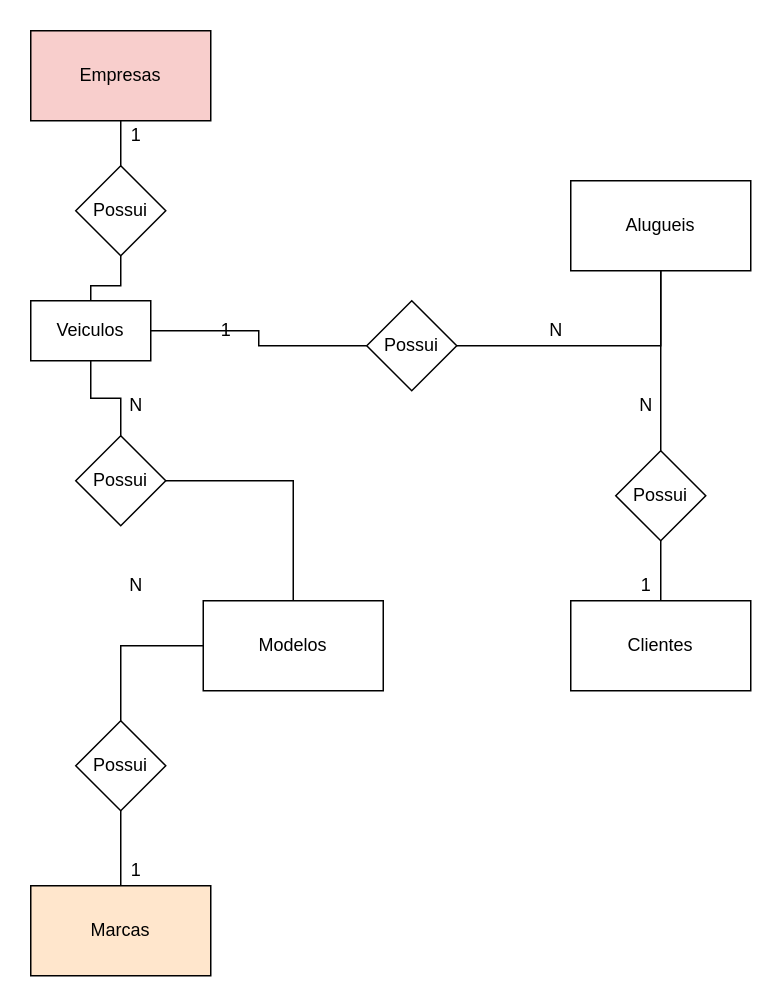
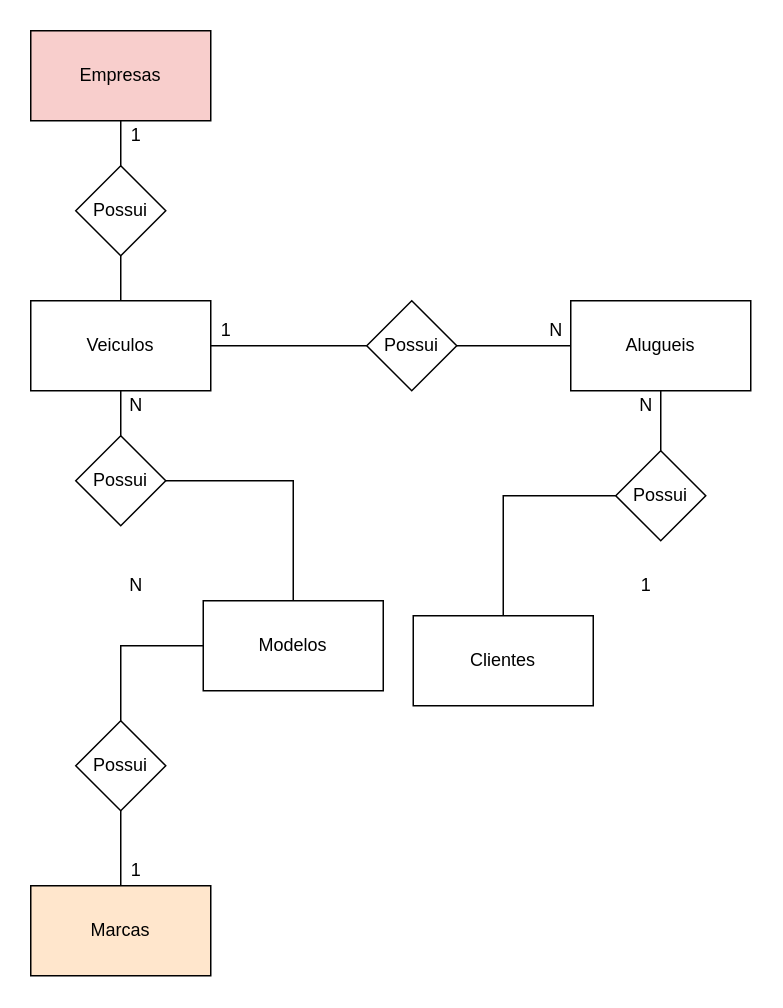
  <mxCell id="0" />
  <mxCell id="1" parent="0" />
  <mxCell id="2" value="&lt;font style=&quot;vertical-align: inherit&quot;&gt;&lt;font style=&quot;vertical-align: inherit&quot;&gt;Empresas&lt;/font&gt;&lt;/font&gt;" style="rounded=0;whiteSpace=wrap;html=1;fillColor=#f8cecc;" parent="1" vertex="1"><mxGeometry x="20" y="20" width="120" height="60" as="geometry" /></mxCell>
  <mxCell id="3" style="edgeStyle=orthogonalEdgeStyle;rounded=0;orthogonalLoop=1;jettySize=auto;html=1;entryX=0;entryY=0.5;entryDx=0;entryDy=0;startArrow=none;startFill=0;endArrow=none;endFill=0;" parent="1" source="4" target="15" edge="1"><mxGeometry relative="1" as="geometry" /></mxCell>
- <mxCell id="4" value="&lt;font style=&quot;vertical-align: inherit&quot;&gt;&lt;font style=&quot;vertical-align: inherit&quot;&gt;&lt;font style=&quot;vertical-align: inherit&quot;&gt;&lt;font style=&quot;vertical-align: inherit&quot;&gt;Veiculos&lt;/font&gt;&lt;/font&gt;&lt;/font&gt;&lt;/font&gt;" style="rounded=0;whiteSpace=wrap;html=1;" parent="1" vertex="1"><mxGeometry x="20" y="200" width="80" height="40" as="geometry" /></mxCell>
- <mxCell id="5" value="&lt;font style=&quot;vertical-align: inherit&quot;&gt;&lt;font style=&quot;vertical-align: inherit&quot;&gt;&lt;font style=&quot;vertical-align: inherit&quot;&gt;&lt;font style=&quot;vertical-align: inherit&quot;&gt;&lt;font style=&quot;vertical-align: inherit&quot;&gt;&lt;font style=&quot;vertical-align: inherit&quot;&gt;&lt;font style=&quot;vertical-align: inherit&quot;&gt;&lt;font style=&quot;vertical-align: inherit&quot;&gt;Alugueis&lt;/font&gt;&lt;/font&gt;&lt;/font&gt;&lt;/font&gt;&lt;/font&gt;&lt;/font&gt;&lt;/font&gt;&lt;/font&gt;" style="rounded=0;whiteSpace=wrap;html=1;" parent="1" vertex="1"><mxGeometry x="380" y="120" width="120" height="60" as="geometry" /></mxCell>
+ <mxCell id="4" value="&lt;font style=&quot;vertical-align: inherit&quot;&gt;&lt;font style=&quot;vertical-align: inherit&quot;&gt;&lt;font style=&quot;vertical-align: inherit&quot;&gt;&lt;font style=&quot;vertical-align: inherit&quot;&gt;Veiculos&lt;/font&gt;&lt;/font&gt;&lt;/font&gt;&lt;/font&gt;" style="rounded=0;whiteSpace=wrap;html=1;" parent="1" vertex="1"><mxGeometry x="20" y="200" width="120" height="60" as="geometry" /></mxCell>
+ <mxCell id="5" value="&lt;font style=&quot;vertical-align: inherit&quot;&gt;&lt;font style=&quot;vertical-align: inherit&quot;&gt;&lt;font style=&quot;vertical-align: inherit&quot;&gt;&lt;font style=&quot;vertical-align: inherit&quot;&gt;&lt;font style=&quot;vertical-align: inherit&quot;&gt;&lt;font style=&quot;vertical-align: inherit&quot;&gt;&lt;font style=&quot;vertical-align: inherit&quot;&gt;&lt;font style=&quot;vertical-align: inherit&quot;&gt;Alugueis&lt;/font&gt;&lt;/font&gt;&lt;/font&gt;&lt;/font&gt;&lt;/font&gt;&lt;/font&gt;&lt;/font&gt;&lt;/font&gt;" style="rounded=0;whiteSpace=wrap;html=1;" parent="1" vertex="1"><mxGeometry x="380" y="200" width="120" height="60" as="geometry" /></mxCell>
  <mxCell id="6" value="" style="edgeStyle=orthogonalEdgeStyle;rounded=0;orthogonalLoop=1;jettySize=auto;html=1;startArrow=none;startFill=0;endArrow=none;endFill=0;" parent="1" source="8" target="2" edge="1"><mxGeometry relative="1" as="geometry" /></mxCell>
  <mxCell id="7" style="edgeStyle=orthogonalEdgeStyle;rounded=0;orthogonalLoop=1;jettySize=auto;html=1;entryX=0.5;entryY=0;entryDx=0;entryDy=0;startArrow=none;startFill=0;endArrow=none;endFill=0;" parent="1" source="8" target="4" edge="1"><mxGeometry relative="1" as="geometry" /></mxCell>
  <mxCell id="8" value="Possui" style="rhombus;whiteSpace=wrap;html=1;" parent="1" vertex="1"><mxGeometry x="50" y="110" width="60" height="60" as="geometry" /></mxCell>
  <mxCell id="9" style="edgeStyle=orthogonalEdgeStyle;rounded=0;orthogonalLoop=1;jettySize=auto;html=1;entryX=0.5;entryY=1;entryDx=0;entryDy=0;startArrow=none;startFill=0;endArrow=none;endFill=0;" parent="1" source="11" target="4" edge="1"><mxGeometry relative="1" as="geometry" /></mxCell>
  <mxCell id="10" value="" style="edgeStyle=orthogonalEdgeStyle;rounded=0;orthogonalLoop=1;jettySize=auto;html=1;endArrow=none;endFill=0;" edge="1" parent="1" source="11" target="13"><mxGeometry relative="1" as="geometry" /></mxCell>
  <mxCell id="11" value="Possui" style="rhombus;whiteSpace=wrap;html=1;" parent="1" vertex="1"><mxGeometry x="50" y="290" width="60" height="60" as="geometry" /></mxCell>
  <mxCell id="12" style="edgeStyle=orthogonalEdgeStyle;rounded=0;orthogonalLoop=1;jettySize=auto;html=1;entryX=0.5;entryY=0;entryDx=0;entryDy=0;startArrow=none;startFill=0;endArrow=none;endFill=0;" parent="1" source="13" target="20" edge="1"><mxGeometry relative="1" as="geometry" /></mxCell>
  <mxCell id="13" value="Modelos" style="rounded=0;whiteSpace=wrap;html=1;" parent="1" vertex="1"><mxGeometry x="135" y="400" width="120" height="60" as="geometry" /></mxCell>
  <mxCell id="14" value="" style="edgeStyle=orthogonalEdgeStyle;rounded=0;orthogonalLoop=1;jettySize=auto;html=1;startArrow=none;startFill=0;endArrow=none;endFill=0;" parent="1" source="15" target="5" edge="1"><mxGeometry relative="1" as="geometry" /></mxCell>
  <mxCell id="15" value="Possui" style="rhombus;whiteSpace=wrap;html=1;" parent="1" vertex="1"><mxGeometry x="244" y="200" width="60" height="60" as="geometry" /></mxCell>
- <mxCell id="16" value="&lt;font style=&quot;vertical-align: inherit&quot;&gt;&lt;font style=&quot;vertical-align: inherit&quot;&gt;&lt;font style=&quot;vertical-align: inherit&quot;&gt;&lt;font style=&quot;vertical-align: inherit&quot;&gt;&lt;font style=&quot;vertical-align: inherit&quot;&gt;&lt;font style=&quot;vertical-align: inherit&quot;&gt;&lt;font style=&quot;vertical-align: inherit&quot;&gt;&lt;font style=&quot;vertical-align: inherit&quot;&gt;Clientes&lt;/font&gt;&lt;/font&gt;&lt;/font&gt;&lt;/font&gt;&lt;/font&gt;&lt;/font&gt;&lt;/font&gt;&lt;/font&gt;" style="rounded=0;whiteSpace=wrap;html=1;" parent="1" vertex="1"><mxGeometry x="380" y="400" width="120" height="60" as="geometry" /></mxCell>
+ <mxCell id="16" value="&lt;font style=&quot;vertical-align: inherit&quot;&gt;&lt;font style=&quot;vertical-align: inherit&quot;&gt;&lt;font style=&quot;vertical-align: inherit&quot;&gt;&lt;font style=&quot;vertical-align: inherit&quot;&gt;&lt;font style=&quot;vertical-align: inherit&quot;&gt;&lt;font style=&quot;vertical-align: inherit&quot;&gt;&lt;font style=&quot;vertical-align: inherit&quot;&gt;&lt;font style=&quot;vertical-align: inherit&quot;&gt;Clientes&lt;/font&gt;&lt;/font&gt;&lt;/font&gt;&lt;/font&gt;&lt;/font&gt;&lt;/font&gt;&lt;/font&gt;&lt;/font&gt;" style="rounded=0;whiteSpace=wrap;html=1;" parent="1" vertex="1"><mxGeometry x="275" y="410" width="120" height="60" as="geometry" /></mxCell>
  <mxCell id="17" style="edgeStyle=orthogonalEdgeStyle;rounded=0;orthogonalLoop=1;jettySize=auto;html=1;entryX=0.5;entryY=1;entryDx=0;entryDy=0;startArrow=none;startFill=0;endArrow=none;endFill=0;" parent="1" source="19" target="5" edge="1"><mxGeometry relative="1" as="geometry" /></mxCell>
  <mxCell id="18" style="edgeStyle=orthogonalEdgeStyle;rounded=0;orthogonalLoop=1;jettySize=auto;html=1;entryX=0.5;entryY=0;entryDx=0;entryDy=0;startArrow=none;startFill=0;endArrow=none;endFill=0;" parent="1" source="19" target="16" edge="1"><mxGeometry relative="1" as="geometry" /></mxCell>
  <mxCell id="19" value="Possui" style="rhombus;whiteSpace=wrap;html=1;" parent="1" vertex="1"><mxGeometry x="410" y="300" width="60" height="60" as="geometry" /></mxCell>
  <mxCell id="20" value="Possui" style="rhombus;whiteSpace=wrap;html=1;" parent="1" vertex="1"><mxGeometry x="50" y="480" width="60" height="60" as="geometry" /></mxCell>
  <mxCell id="21" style="edgeStyle=orthogonalEdgeStyle;rounded=0;orthogonalLoop=1;jettySize=auto;html=1;entryX=0.5;entryY=1;entryDx=0;entryDy=0;startArrow=none;startFill=0;endArrow=none;endFill=0;" parent="1" source="22" target="20" edge="1"><mxGeometry relative="1" as="geometry" /></mxCell>
  <mxCell id="22" value="Marcas" style="rounded=0;whiteSpace=wrap;html=1;fillColor=#ffe6cc;" parent="1" vertex="1"><mxGeometry x="20" y="590" width="120" height="60" as="geometry" /></mxCell>
  <mxCell id="23" value="1" style="text;html=1;align=center;verticalAlign=middle;resizable=0;points=[];autosize=1;" parent="1" vertex="1"><mxGeometry x="80" y="80" width="20" height="20" as="geometry" /></mxCell>
  <mxCell id="24" value="N" style="text;html=1;align=center;verticalAlign=middle;resizable=0;points=[];autosize=1;" parent="1" vertex="1"><mxGeometry x="80" y="260" width="20" height="20" as="geometry" /></mxCell>
  <mxCell id="25" value="N" style="text;html=1;align=center;verticalAlign=middle;resizable=0;points=[];autosize=1;" parent="1" vertex="1"><mxGeometry x="360" y="210" width="20" height="20" as="geometry" /></mxCell>
  <mxCell id="26" value="1" style="text;html=1;align=center;verticalAlign=middle;resizable=0;points=[];autosize=1;" parent="1" vertex="1"><mxGeometry x="420" y="380" width="20" height="20" as="geometry" /></mxCell>
  <mxCell id="27" value="N" style="text;html=1;align=center;verticalAlign=middle;resizable=0;points=[];autosize=1;" parent="1" vertex="1"><mxGeometry x="80" y="380" width="20" height="20" as="geometry" /></mxCell>
  <mxCell id="28" value="1" style="text;html=1;align=center;verticalAlign=middle;resizable=0;points=[];autosize=1;" parent="1" vertex="1"><mxGeometry x="80" y="570" width="20" height="20" as="geometry" /></mxCell>
  <mxCell id="29" value="1" style="text;html=1;align=center;verticalAlign=middle;resizable=0;points=[];autosize=1;" vertex="1" parent="1"><mxGeometry x="140" y="210" width="20" height="20" as="geometry" /></mxCell>
  <mxCell id="30" value="N" style="text;html=1;align=center;verticalAlign=middle;resizable=0;points=[];autosize=1;" vertex="1" parent="1"><mxGeometry x="420" y="260" width="20" height="20" as="geometry" /></mxCell>
